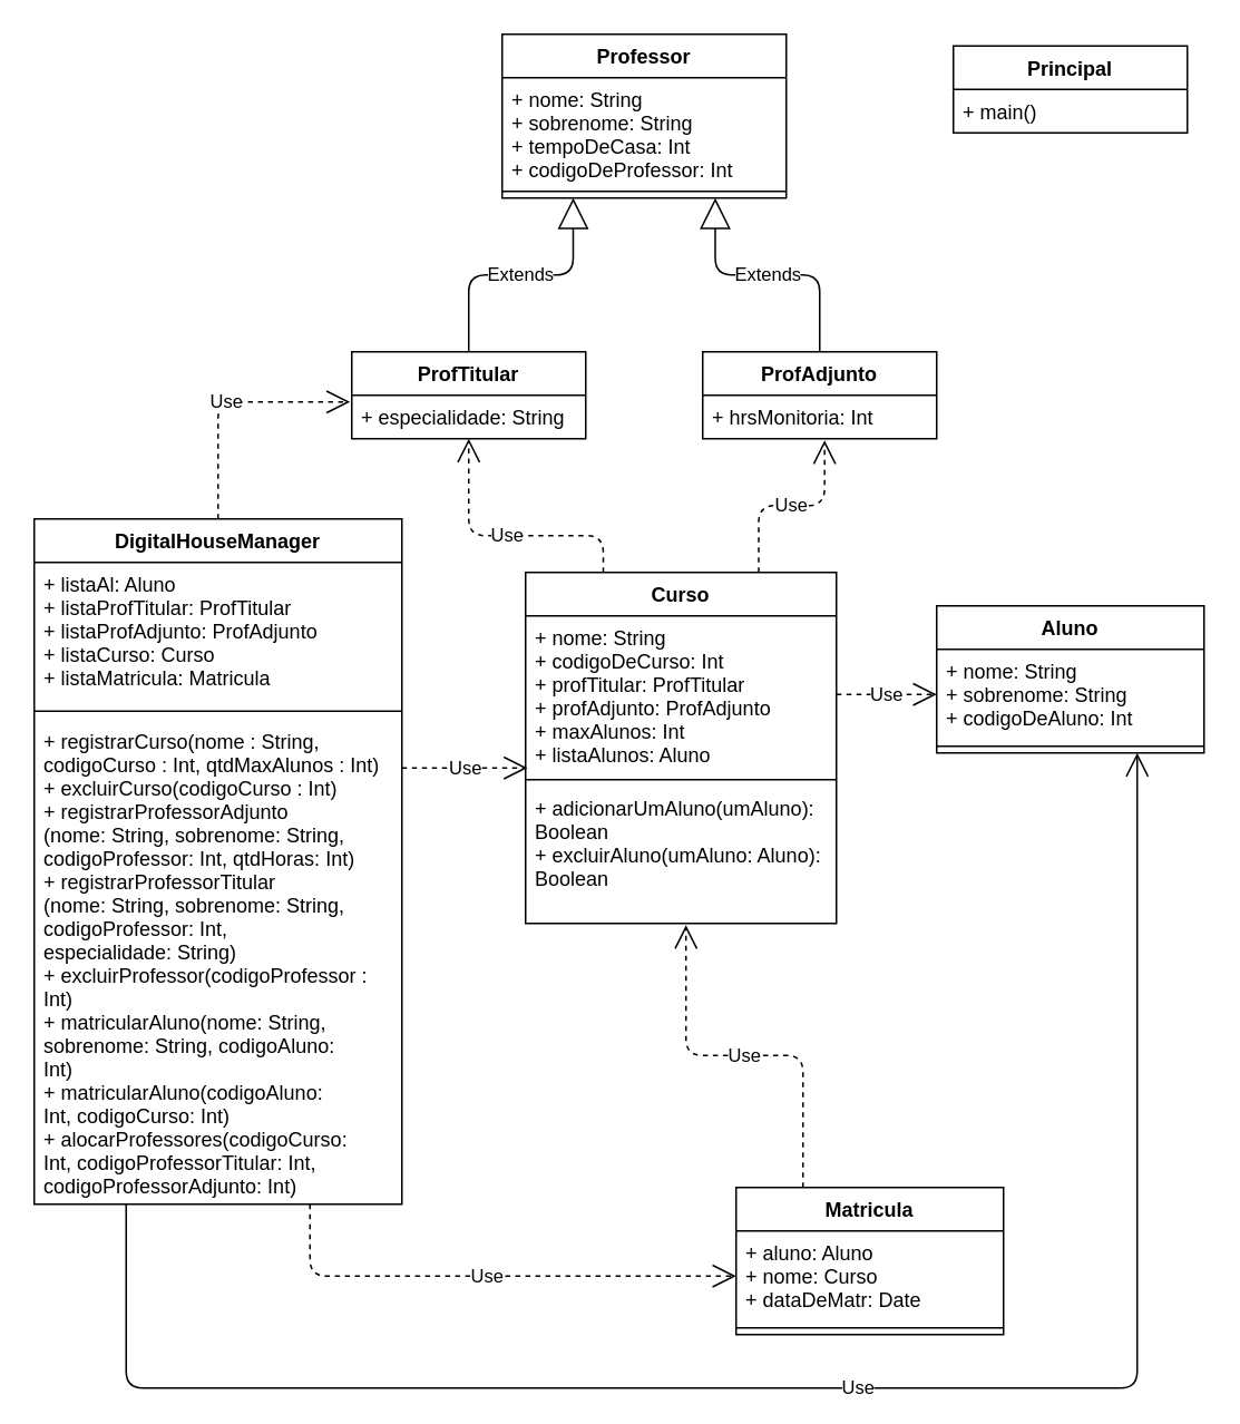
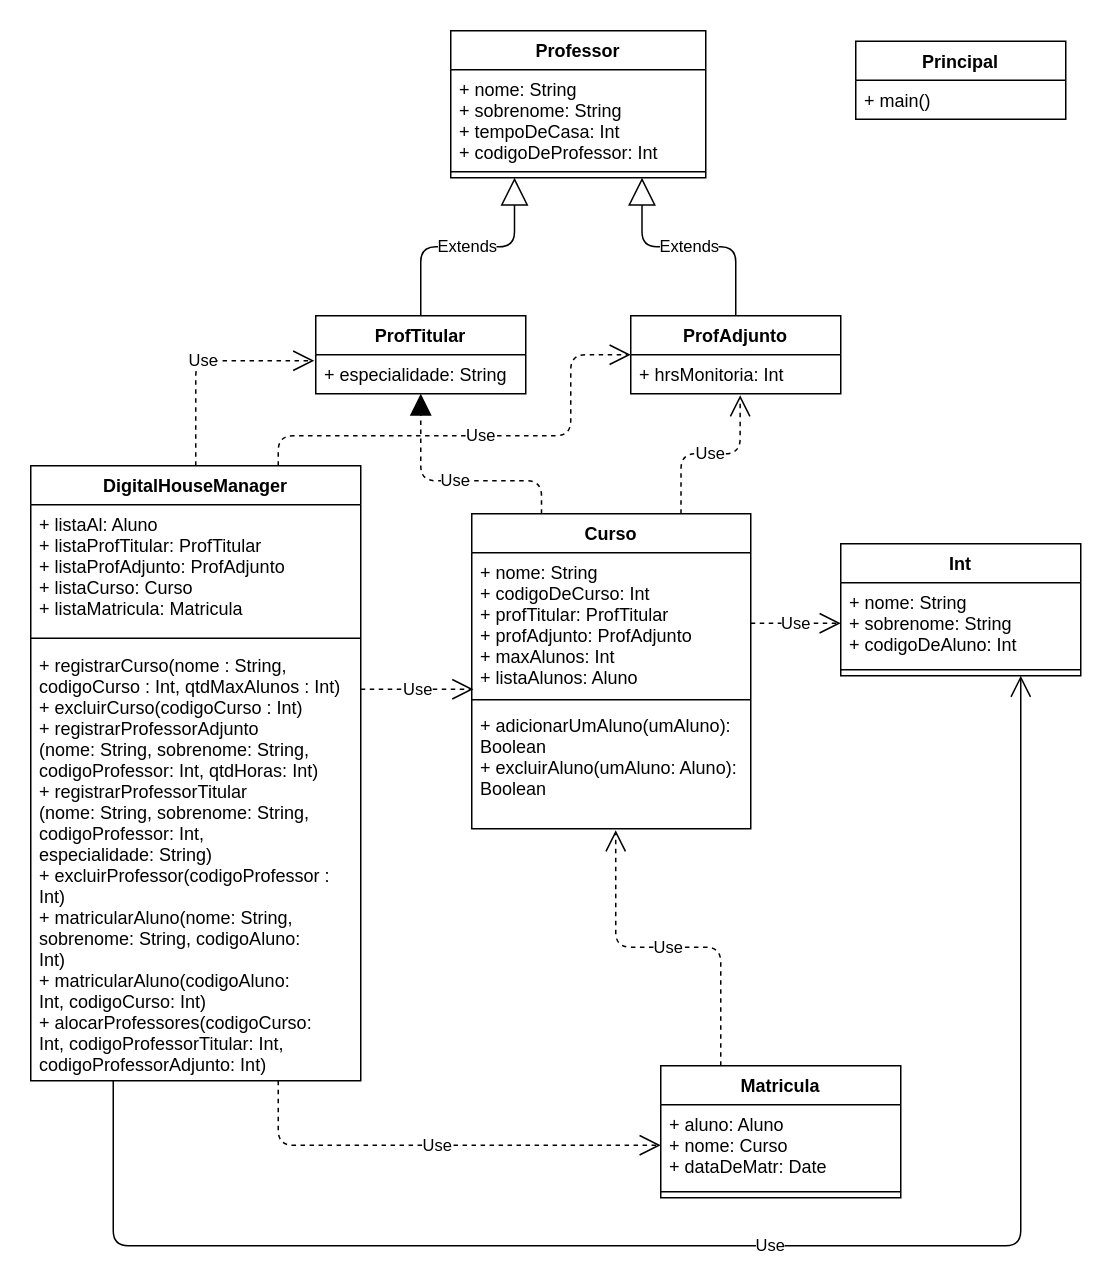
  <mxCell id="0" />
  <mxCell id="1" parent="0" />
  <mxCell id="2" value="Professor" style="swimlane;fontStyle=1;align=center;verticalAlign=top;childLayout=stackLayout;horizontal=1;startSize=26;horizontalStack=0;resizeParent=1;resizeParentMax=0;resizeLast=0;collapsible=1;marginBottom=0;" parent="1" vertex="1"><mxGeometry x="300" y="20" width="170" height="98" as="geometry" /></mxCell>
  <mxCell id="3" value="+ nome: String&#10;+ sobrenome: String&#10;+ tempoDeCasa: Int&#10;+ codigoDeProfessor: Int" style="text;strokeColor=none;fillColor=none;align=left;verticalAlign=top;spacingLeft=4;spacingRight=4;overflow=hidden;rotatable=0;points=[[0,0.5],[1,0.5]];portConstraint=eastwest;" parent="2" vertex="1"><mxGeometry y="26" width="170" height="64" as="geometry" /></mxCell>
  <mxCell id="4" value="" style="line;strokeWidth=1;fillColor=none;align=left;verticalAlign=middle;spacingTop=-1;spacingLeft=3;spacingRight=3;rotatable=0;labelPosition=right;points=[];portConstraint=eastwest;" parent="2" vertex="1"><mxGeometry y="90" width="170" height="8" as="geometry" /></mxCell>
  <mxCell id="5" value="ProfAdjunto" style="swimlane;fontStyle=1;childLayout=stackLayout;horizontal=1;startSize=26;fillColor=none;horizontalStack=0;resizeParent=1;resizeParentMax=0;resizeLast=0;collapsible=1;marginBottom=0;" parent="1" vertex="1"><mxGeometry x="420" y="210" width="140" height="52" as="geometry" /></mxCell>
  <mxCell id="6" value="+ hrsMonitoria: Int" style="text;strokeColor=none;fillColor=none;align=left;verticalAlign=top;spacingLeft=4;spacingRight=4;overflow=hidden;rotatable=0;points=[[0,0.5],[1,0.5]];portConstraint=eastwest;" parent="5" vertex="1"><mxGeometry y="26" width="140" height="26" as="geometry" /></mxCell>
  <mxCell id="7" value="ProfTitular" style="swimlane;fontStyle=1;childLayout=stackLayout;horizontal=1;startSize=26;fillColor=none;horizontalStack=0;resizeParent=1;resizeParentMax=0;resizeLast=0;collapsible=1;marginBottom=0;" parent="1" vertex="1"><mxGeometry x="210" y="210" width="140" height="52" as="geometry" /></mxCell>
  <mxCell id="8" value="+ especialidade: String" style="text;strokeColor=none;fillColor=none;align=left;verticalAlign=top;spacingLeft=4;spacingRight=4;overflow=hidden;rotatable=0;points=[[0,0.5],[1,0.5]];portConstraint=eastwest;" parent="7" vertex="1"><mxGeometry y="26" width="140" height="26" as="geometry" /></mxCell>
  <mxCell id="9" value="Extends" style="endArrow=block;endSize=16;endFill=0;html=1;exitX=0.5;exitY=0;exitDx=0;exitDy=0;entryX=0.25;entryY=1;entryDx=0;entryDy=0;edgeStyle=orthogonalEdgeStyle;" parent="1" source="7" target="2" edge="1"><mxGeometry width="160" relative="1" as="geometry"><mxPoint x="310" y="190" as="sourcePoint" /><mxPoint x="367.722" y="144" as="targetPoint" /></mxGeometry></mxCell>
  <mxCell id="10" value="Extends" style="endArrow=block;endSize=16;endFill=0;html=1;exitX=0.5;exitY=0;exitDx=0;exitDy=0;entryX=0.75;entryY=1;entryDx=0;entryDy=0;edgeStyle=orthogonalEdgeStyle;" parent="1" source="5" target="2" edge="1"><mxGeometry width="160" relative="1" as="geometry"><mxPoint x="290" y="220" as="sourcePoint" /><mxPoint x="402.278" y="144" as="targetPoint" /></mxGeometry></mxCell>
  <mxCell id="11" value="Curso" style="swimlane;fontStyle=1;align=center;verticalAlign=top;childLayout=stackLayout;horizontal=1;startSize=26;horizontalStack=0;resizeParent=1;resizeParentMax=0;resizeLast=0;collapsible=1;marginBottom=0;" parent="1" vertex="1"><mxGeometry x="314" y="342" width="186" height="210" as="geometry" /></mxCell>
  <mxCell id="12" value="+ nome: String&#10;+ codigoDeCurso: Int&#10;+ profTitular: ProfTitular&#10;+ profAdjunto: ProfAdjunto&#10;+ maxAlunos: Int&#10;+ listaAlunos: Aluno&#10;" style="text;strokeColor=none;fillColor=none;align=left;verticalAlign=top;spacingLeft=4;spacingRight=4;overflow=hidden;rotatable=0;points=[[0,0.5],[1,0.5]];portConstraint=eastwest;" parent="11" vertex="1"><mxGeometry y="26" width="186" height="94" as="geometry" /></mxCell>
  <mxCell id="13" value="" style="line;strokeWidth=1;fillColor=none;align=left;verticalAlign=middle;spacingTop=-1;spacingLeft=3;spacingRight=3;rotatable=0;labelPosition=right;points=[];portConstraint=eastwest;" parent="11" vertex="1"><mxGeometry y="120" width="186" height="8" as="geometry" /></mxCell>
  <mxCell id="14" value="+ adicionarUmAluno(umAluno):&#10;Boolean&#10;+ excluirAluno(umAluno: Aluno):&#10;Boolean" style="text;strokeColor=none;fillColor=none;align=left;verticalAlign=top;spacingLeft=4;spacingRight=4;overflow=hidden;rotatable=0;points=[[0,0.5],[1,0.5]];portConstraint=eastwest;" parent="11" vertex="1"><mxGeometry y="128" width="186" height="82" as="geometry" /></mxCell>
  <mxCell id="15" value="Use" style="endArrow=open;endSize=12;dashed=1;html=1;entryX=0;entryY=0.5;entryDx=0;entryDy=0;exitX=1;exitY=0.5;exitDx=0;exitDy=0;" parent="1" source="12" target="17" edge="1"><mxGeometry width="160" relative="1" as="geometry"><mxPoint x="480" y="395" as="sourcePoint" /><mxPoint x="470" y="362" as="targetPoint" /></mxGeometry></mxCell>
- <mxCell id="16" value="Aluno" style="swimlane;fontStyle=1;align=center;verticalAlign=top;childLayout=stackLayout;horizontal=1;startSize=26;horizontalStack=0;resizeParent=1;resizeParentMax=0;resizeLast=0;collapsible=1;marginBottom=0;" parent="1" vertex="1"><mxGeometry x="560" y="362" width="160" height="88" as="geometry" /></mxCell>
+ <mxCell id="16" value="Int" style="swimlane;fontStyle=1;align=center;verticalAlign=top;childLayout=stackLayout;horizontal=1;startSize=26;horizontalStack=0;resizeParent=1;resizeParentMax=0;resizeLast=0;collapsible=1;marginBottom=0;" parent="1" vertex="1"><mxGeometry x="560" y="362" width="160" height="88" as="geometry" /></mxCell>
  <mxCell id="17" value="+ nome: String&#10;+ sobrenome: String&#10;+ codigoDeAluno: Int" style="text;strokeColor=none;fillColor=none;align=left;verticalAlign=top;spacingLeft=4;spacingRight=4;overflow=hidden;rotatable=0;points=[[0,0.5],[1,0.5]];portConstraint=eastwest;" parent="16" vertex="1"><mxGeometry y="26" width="160" height="54" as="geometry" /></mxCell>
  <mxCell id="18" value="" style="line;strokeWidth=1;fillColor=none;align=left;verticalAlign=middle;spacingTop=-1;spacingLeft=3;spacingRight=3;rotatable=0;labelPosition=right;points=[];portConstraint=eastwest;" parent="16" vertex="1"><mxGeometry y="80" width="160" height="8" as="geometry" /></mxCell>
  <mxCell id="19" value="Use" style="endArrow=open;endSize=12;dashed=1;html=1;entryX=0.521;entryY=1.038;entryDx=0;entryDy=0;exitX=0.75;exitY=0;exitDx=0;exitDy=0;entryPerimeter=0;edgeStyle=orthogonalEdgeStyle;" parent="1" source="11" target="6" edge="1"><mxGeometry width="160" relative="1" as="geometry"><mxPoint x="484" y="383" as="sourcePoint" /><mxPoint x="570" y="383" as="targetPoint" /></mxGeometry></mxCell>
- <mxCell id="20" value="Use" style="endArrow=open;endSize=12;dashed=1;html=1;entryX=0.5;entryY=1;entryDx=0;entryDy=0;exitX=0.25;exitY=0;exitDx=0;exitDy=0;entryPerimeter=0;edgeStyle=orthogonalEdgeStyle;" parent="1" source="11" target="8" edge="1"><mxGeometry width="160" relative="1" as="geometry"><mxPoint x="444" y="310" as="sourcePoint" /><mxPoint x="509.94" y="269.998" as="targetPoint" /><Array as="points"><mxPoint x="361" y="320" /><mxPoint x="280" y="320" /></Array></mxGeometry></mxCell>
+ <mxCell id="20" value="Use" style="endArrow=block;endSize=12;dashed=1;html=1;entryX=0.5;entryY=1;entryDx=0;entryDy=0;exitX=0.25;exitY=0;exitDx=0;exitDy=0;entryPerimeter=0;edgeStyle=orthogonalEdgeStyle;" parent="1" source="11" target="8" edge="1"><mxGeometry width="160" relative="1" as="geometry"><mxPoint x="444" y="310" as="sourcePoint" /><mxPoint x="509.94" y="269.998" as="targetPoint" /><Array as="points"><mxPoint x="361" y="320" /><mxPoint x="280" y="320" /></Array></mxGeometry></mxCell>
  <mxCell id="21" value="Use" style="endArrow=open;endSize=12;dashed=1;html=1;exitX=0.5;exitY=0;exitDx=0;exitDy=0;entryX=-0.007;entryY=0.154;entryDx=0;entryDy=0;edgeStyle=orthogonalEdgeStyle;entryPerimeter=0;" parent="1" source="22" target="8" edge="1"><mxGeometry width="160" relative="1" as="geometry"><mxPoint x="70" y="490" as="sourcePoint" /><mxPoint x="150" y="190" as="targetPoint" /></mxGeometry></mxCell>
  <mxCell id="22" value="DigitalHouseManager" style="swimlane;fontStyle=1;align=center;verticalAlign=top;childLayout=stackLayout;horizontal=1;startSize=26;horizontalStack=0;resizeParent=1;resizeParentMax=0;resizeLast=0;collapsible=1;marginBottom=0;" parent="1" vertex="1"><mxGeometry x="20" y="310" width="220" height="410" as="geometry" /></mxCell>
  <mxCell id="23" value="+ listaAl: Aluno&#10;+ listaProfTitular: ProfTitular&#10;+ listaProfAdjunto: ProfAdjunto&#10;+ listaCurso: Curso&#10;+ listaMatricula: Matricula" style="text;strokeColor=none;fillColor=none;align=left;verticalAlign=top;spacingLeft=4;spacingRight=4;overflow=hidden;rotatable=0;points=[[0,0.5],[1,0.5]];portConstraint=eastwest;" parent="22" vertex="1"><mxGeometry y="26" width="220" height="84" as="geometry" /></mxCell>
  <mxCell id="24" value="" style="line;strokeWidth=1;fillColor=none;align=left;verticalAlign=middle;spacingTop=-1;spacingLeft=3;spacingRight=3;rotatable=0;labelPosition=right;points=[];portConstraint=eastwest;" parent="22" vertex="1"><mxGeometry y="110" width="220" height="10" as="geometry" /></mxCell>
  <mxCell id="25" value="+ registrarCurso(nome : String, &#10;codigoCurso : Int, qtdMaxAlunos : Int)&#10;+ excluirCurso(codigoCurso : Int)&#10;+ registrarProfessorAdjunto&#10;(nome: String, sobrenome: String,&#10;codigoProfessor: Int, qtdHoras: Int)&#10;+ registrarProfessorTitular&#10;(nome: String, sobrenome: String,&#10;codigoProfessor: Int, &#10;especialidade: String)&#10;+ excluirProfessor(codigoProfessor :&#10;Int)&#10;+ matricularAluno(nome: String,&#10;sobrenome: String, codigoAluno:&#10;Int)&#10;+ matricularAluno(codigoAluno:&#10;Int, codigoCurso: Int)&#10;+ alocarProfessores(codigoCurso:&#10;Int, codigoProfessorTitular: Int,&#10;codigoProfessorAdjunto: Int)" style="text;strokeColor=none;fillColor=none;align=left;verticalAlign=top;spacingLeft=4;spacingRight=4;overflow=hidden;rotatable=0;points=[[0,0.5],[1,0.5]];portConstraint=eastwest;" parent="22" vertex="1"><mxGeometry y="120" width="220" height="290" as="geometry" /></mxCell>
  <mxCell id="26" value="Use" style="endArrow=open;endSize=12;dashed=0;html=1;exitX=0.25;exitY=1;exitDx=0;exitDy=0;entryX=0.75;entryY=1;entryDx=0;entryDy=0;edgeStyle=orthogonalEdgeStyle;" parent="1" source="22" target="16" edge="1"><mxGeometry width="160" relative="1" as="geometry"><mxPoint x="250" y="340" as="sourcePoint" /><mxPoint x="703.04" y="478.002" as="targetPoint" /><Array as="points"><mxPoint x="75" y="830" /><mxPoint x="680" y="830" /></Array></mxGeometry></mxCell>
  <mxCell id="27" value="Use" style="endArrow=open;endSize=12;dashed=1;html=1;exitX=0.75;exitY=1;exitDx=0;exitDy=0;entryX=0;entryY=0.5;entryDx=0;entryDy=0;edgeStyle=orthogonalEdgeStyle;" parent="1" source="22" target="34" edge="1"><mxGeometry width="160" relative="1" as="geometry"><mxPoint x="250" y="600" as="sourcePoint" /><mxPoint x="410" y="600" as="targetPoint" /></mxGeometry></mxCell>
  <mxCell id="28" value="Use" style="endArrow=open;endSize=12;dashed=1;html=1;entryX=0.006;entryY=0.968;entryDx=0;entryDy=0;entryPerimeter=0;" parent="1" target="12" edge="1"><mxGeometry width="160" relative="1" as="geometry"><mxPoint x="240" y="459" as="sourcePoint" /><mxPoint x="410" y="600" as="targetPoint" /></mxGeometry></mxCell>
  <mxCell id="29" value="Use" style="endArrow=open;endSize=12;dashed=1;html=1;exitX=0.25;exitY=0;exitDx=0;exitDy=0;entryX=0.516;entryY=1.012;entryDx=0;entryDy=0;entryPerimeter=0;edgeStyle=orthogonalEdgeStyle;" parent="1" source="33" target="14" edge="1"><mxGeometry width="160" relative="1" as="geometry"><mxPoint x="250" y="500" as="sourcePoint" /><mxPoint x="410" y="500" as="targetPoint" /></mxGeometry></mxCell>
  <mxCell id="30" value="Principal" style="swimlane;fontStyle=1;childLayout=stackLayout;horizontal=1;startSize=26;fillColor=none;horizontalStack=0;resizeParent=1;resizeParentMax=0;resizeLast=0;collapsible=1;marginBottom=0;" vertex="1" parent="1"><mxGeometry x="570" y="27" width="140" height="52" as="geometry" /></mxCell>
  <mxCell id="31" value="+ main()" style="text;strokeColor=none;fillColor=none;align=left;verticalAlign=top;spacingLeft=4;spacingRight=4;overflow=hidden;rotatable=0;points=[[0,0.5],[1,0.5]];portConstraint=eastwest;" vertex="1" parent="30"><mxGeometry y="26" width="140" height="26" as="geometry" /></mxCell>
+ <mxCell id="32" value="Use" style="endArrow=open;endSize=12;dashed=1;html=1;exitX=0.75;exitY=0;exitDx=0;exitDy=0;entryX=0;entryY=0.5;entryDx=0;entryDy=0;edgeStyle=orthogonalEdgeStyle;" edge="1" parent="1" source="22" target="5"><mxGeometry width="160" relative="1" as="geometry"><mxPoint x="310" y="180" as="sourcePoint" /><mxPoint x="470" y="180" as="targetPoint" /><Array as="points"><mxPoint x="185" y="290" /><mxPoint x="380" y="290" /><mxPoint x="380" y="236" /></Array></mxGeometry></mxCell>
  <mxCell id="33" value="Matricula" style="swimlane;fontStyle=1;align=center;verticalAlign=top;childLayout=stackLayout;horizontal=1;startSize=26;horizontalStack=0;resizeParent=1;resizeParentMax=0;resizeLast=0;collapsible=1;marginBottom=0;" parent="1" vertex="1"><mxGeometry x="440" y="710" width="160" height="88" as="geometry" /></mxCell>
  <mxCell id="34" value="+ aluno: Aluno&#10;+ nome: Curso&#10;+ dataDeMatr: Date" style="text;strokeColor=none;fillColor=none;align=left;verticalAlign=top;spacingLeft=4;spacingRight=4;overflow=hidden;rotatable=0;points=[[0,0.5],[1,0.5]];portConstraint=eastwest;" parent="33" vertex="1"><mxGeometry y="26" width="160" height="54" as="geometry" /></mxCell>
  <mxCell id="35" value="" style="line;strokeWidth=1;fillColor=none;align=left;verticalAlign=middle;spacingTop=-1;spacingLeft=3;spacingRight=3;rotatable=0;labelPosition=right;points=[];portConstraint=eastwest;" parent="33" vertex="1"><mxGeometry y="80" width="160" height="8" as="geometry" /></mxCell>
